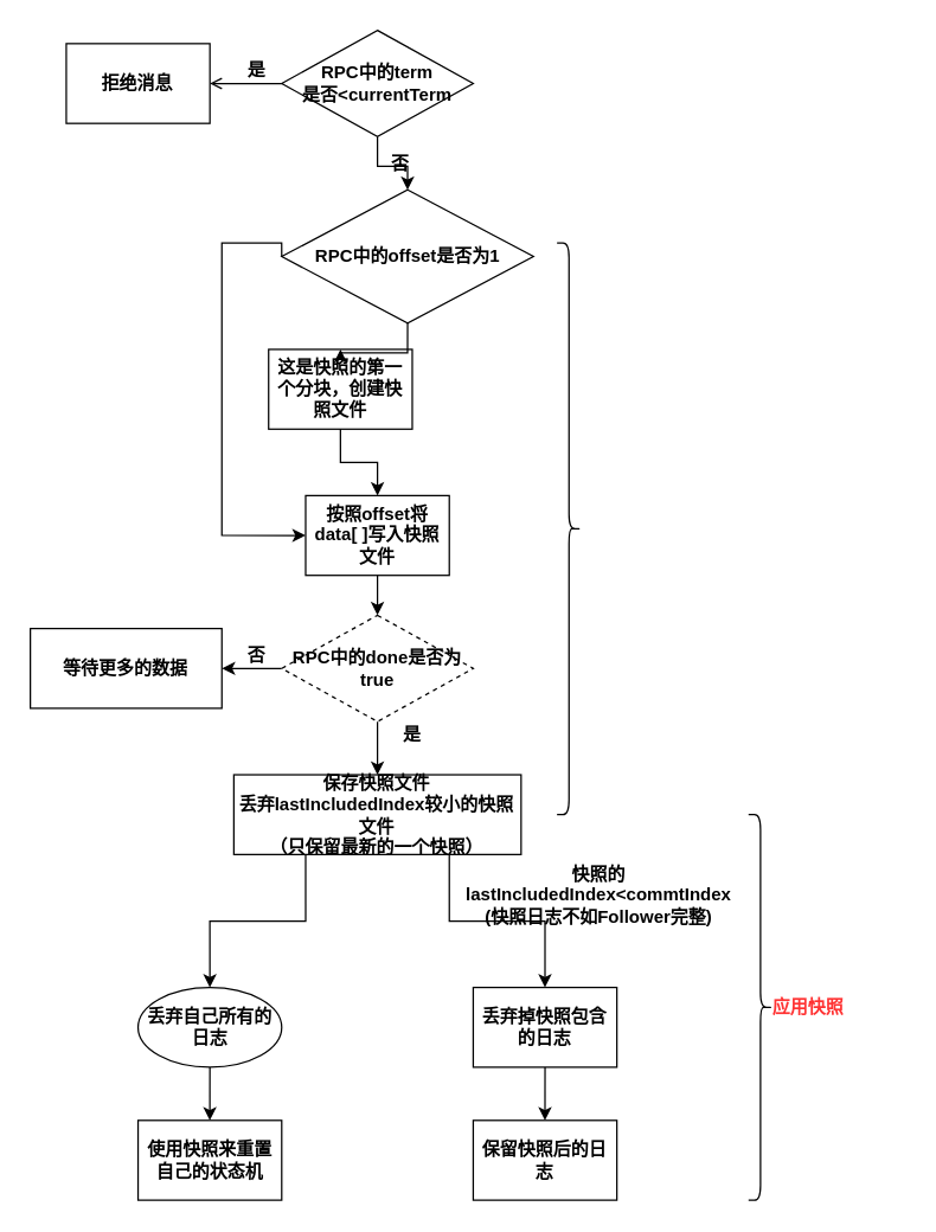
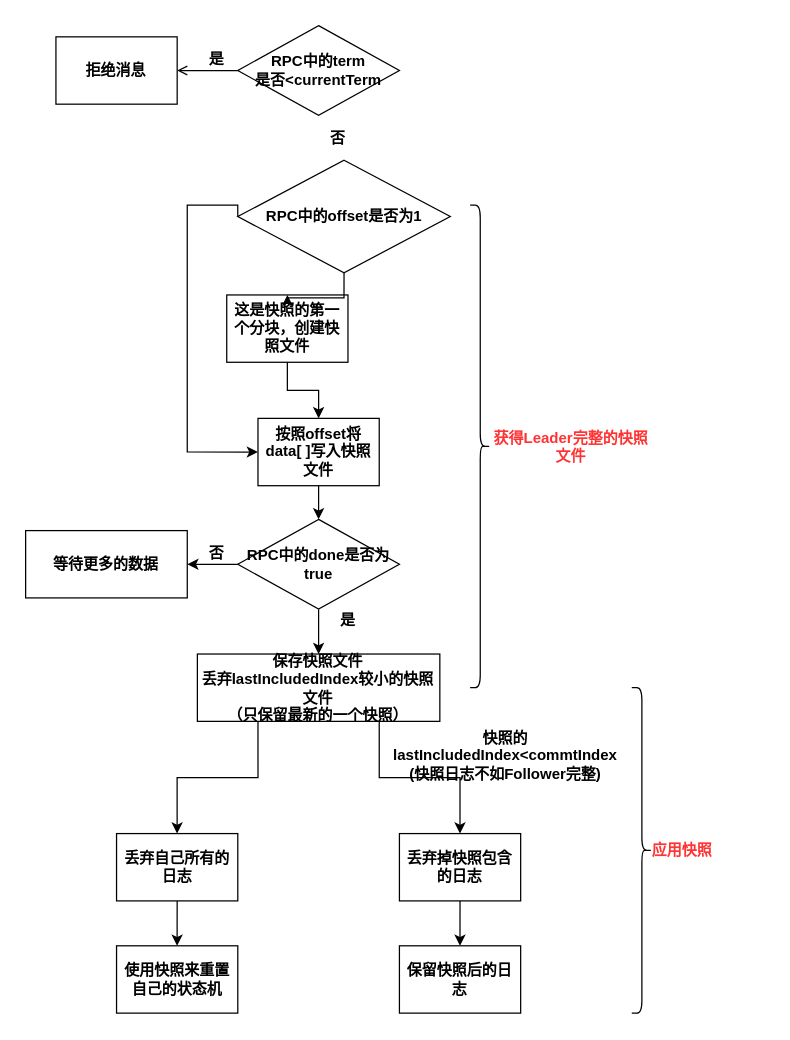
  <mxCell id="0" />
  <mxCell id="1" parent="0" />
  <mxCell id="2" value="" style="group" vertex="1" connectable="0" parent="1"><mxGeometry x="20" y="20" width="590" height="790" as="geometry" /></mxCell>
  <mxCell id="3" value="&lt;b&gt;RPC中的term&lt;br&gt;是否&amp;lt;currentTerm&lt;/b&gt;" style="rhombus;whiteSpace=wrap;html=1;" parent="2" vertex="1"><mxGeometry x="169.726" width="129.315" height="71.818" as="geometry" /></mxCell>
  <mxCell id="4" value="&lt;b&gt;拒绝消息&lt;/b&gt;" style="rounded=0;whiteSpace=wrap;html=1;" parent="2" vertex="1"><mxGeometry x="24.247" y="8.977" width="96.986" height="53.864" as="geometry" /></mxCell>
  <mxCell id="5" style="edgeStyle=orthogonalEdgeStyle;rounded=0;orthogonalLoop=1;jettySize=auto;html=1;exitX=0;exitY=0.5;exitDx=0;exitDy=0;entryX=1;entryY=0.5;entryDx=0;entryDy=0;endArrow=open;" parent="2" source="3" target="4" edge="1"><mxGeometry relative="1" as="geometry" /></mxCell>
  <mxCell id="6" value="&lt;b&gt;RPC中的offset是否为1&lt;br&gt;&lt;/b&gt;" style="rhombus;whiteSpace=wrap;html=1;" parent="2" vertex="1"><mxGeometry x="169.726" y="107.727" width="170" height="90" as="geometry" /></mxCell>
- <mxCell id="7" style="edgeStyle=orthogonalEdgeStyle;rounded=0;orthogonalLoop=1;jettySize=auto;html=1;exitX=0.5;exitY=1;exitDx=0;exitDy=0;entryX=0.5;entryY=0;entryDx=0;entryDy=0;" parent="2" source="3" target="6" edge="1"><mxGeometry relative="1" as="geometry" /></mxCell>
  <mxCell id="8" value="&lt;b&gt;这是快照的第一个分块，创建快照文件&lt;/b&gt;" style="rounded=0;whiteSpace=wrap;html=1;" parent="2" vertex="1"><mxGeometry x="160.89" y="215.455" width="96.986" height="53.864" as="geometry" /></mxCell>
  <mxCell id="9" style="edgeStyle=orthogonalEdgeStyle;rounded=0;orthogonalLoop=1;jettySize=auto;html=1;exitX=0.5;exitY=1;exitDx=0;exitDy=0;" parent="2" source="6" target="8" edge="1"><mxGeometry relative="1" as="geometry" /></mxCell>
  <mxCell id="10" value="&lt;b&gt;按照offset将data[ ]写入快照文件&lt;/b&gt;" style="rounded=0;whiteSpace=wrap;html=1;" parent="2" vertex="1"><mxGeometry x="185.89" y="314.205" width="96.986" height="53.864" as="geometry" /></mxCell>
  <mxCell id="11" style="edgeStyle=orthogonalEdgeStyle;rounded=0;orthogonalLoop=1;jettySize=auto;html=1;exitX=0;exitY=0.5;exitDx=0;exitDy=0;entryX=0;entryY=0.5;entryDx=0;entryDy=0;" parent="2" source="6" target="10" edge="1"><mxGeometry relative="1" as="geometry"><Array as="points"><mxPoint x="129.315" y="143.636" /><mxPoint x="129.315" y="341.136" /></Array></mxGeometry></mxCell>
  <mxCell id="12" style="edgeStyle=orthogonalEdgeStyle;rounded=0;orthogonalLoop=1;jettySize=auto;html=1;exitX=0.5;exitY=1;exitDx=0;exitDy=0;entryX=0.5;entryY=0;entryDx=0;entryDy=0;" parent="2" source="8" target="10" edge="1"><mxGeometry relative="1" as="geometry" /></mxCell>
  <mxCell id="13" value="&lt;b&gt;否&lt;/b&gt;" style="text;html=1;strokeColor=none;fillColor=none;align=center;verticalAlign=middle;whiteSpace=wrap;rounded=0;" parent="2" vertex="1"><mxGeometry x="234.384" y="80.795" width="32.329" height="17.955" as="geometry" /></mxCell>
  <mxCell id="14" value="&lt;b&gt;是&lt;/b&gt;" style="text;html=1;strokeColor=none;fillColor=none;align=center;verticalAlign=middle;whiteSpace=wrap;rounded=0;" parent="2" vertex="1"><mxGeometry x="137.397" y="17.955" width="32.329" height="17.955" as="geometry" /></mxCell>
  <mxCell id="15" value="&lt;b&gt;保存快照文件&lt;br&gt;丢弃lastIncludedIndex较小的快照文件&lt;br&gt;（只保留最新的一个快照）&lt;br&gt;&lt;/b&gt;" style="rounded=0;whiteSpace=wrap;html=1;" parent="2" vertex="1"><mxGeometry x="137.397" y="502.727" width="193.973" height="53.864" as="geometry" /></mxCell>
  <mxCell id="16" style="edgeStyle=orthogonalEdgeStyle;rounded=0;orthogonalLoop=1;jettySize=auto;html=1;exitX=0.5;exitY=1;exitDx=0;exitDy=0;entryX=0.5;entryY=0;entryDx=0;entryDy=0;" parent="2" source="17" target="15" edge="1"><mxGeometry relative="1" as="geometry" /></mxCell>
- <mxCell id="17" value="&lt;b&gt;RPC中的done是否为true&lt;br&gt;&lt;/b&gt;" style="rhombus;whiteSpace=wrap;html=1;dashed=1;" parent="2" vertex="1"><mxGeometry x="169.726" y="395" width="129.315" height="71.818" as="geometry" /></mxCell>
+ <mxCell id="17" value="&lt;b&gt;RPC中的done是否为true&lt;br&gt;&lt;/b&gt;" style="rhombus;whiteSpace=wrap;html=1;" parent="2" vertex="1"><mxGeometry x="169.726" y="395" width="129.315" height="71.818" as="geometry" /></mxCell>
  <mxCell id="18" style="edgeStyle=orthogonalEdgeStyle;rounded=0;orthogonalLoop=1;jettySize=auto;html=1;exitX=0.5;exitY=1;exitDx=0;exitDy=0;entryX=0.5;entryY=0;entryDx=0;entryDy=0;" parent="2" source="10" target="17" edge="1"><mxGeometry relative="1" as="geometry" /></mxCell>
  <mxCell id="19" value="&lt;b&gt;等待更多的数据&lt;br&gt;&lt;/b&gt;" style="rounded=0;whiteSpace=wrap;html=1;" parent="2" vertex="1"><mxGeometry y="403.977" width="129.315" height="53.864" as="geometry" /></mxCell>
  <mxCell id="20" style="edgeStyle=orthogonalEdgeStyle;rounded=0;orthogonalLoop=1;jettySize=auto;html=1;exitX=0;exitY=0.5;exitDx=0;exitDy=0;entryX=1;entryY=0.5;entryDx=0;entryDy=0;" parent="2" source="17" target="19" edge="1"><mxGeometry relative="1" as="geometry" /></mxCell>
  <mxCell id="21" value="&lt;b&gt;否&lt;/b&gt;" style="text;html=1;strokeColor=none;fillColor=none;align=center;verticalAlign=middle;whiteSpace=wrap;rounded=0;" parent="2" vertex="1"><mxGeometry x="137.397" y="412.955" width="32.329" height="17.955" as="geometry" /></mxCell>
  <mxCell id="22" value="&lt;b&gt;是&lt;/b&gt;" style="text;html=1;strokeColor=none;fillColor=none;align=center;verticalAlign=middle;whiteSpace=wrap;rounded=0;" parent="2" vertex="1"><mxGeometry x="242.466" y="466.818" width="32.329" height="17.955" as="geometry" /></mxCell>
  <mxCell id="23" value="" style="shape=curlyBracket;whiteSpace=wrap;html=1;rounded=1;flipH=1;" parent="2" vertex="1"><mxGeometry x="355.616" y="143.636" width="16.164" height="386.023" as="geometry" /></mxCell>
- <mxCell id="25" value="&lt;b&gt;丢弃自己所有的日志&lt;/b&gt;" style="ellipse;whiteSpace=wrap;html=1;" parent="2" vertex="1"><mxGeometry x="72.74" y="646.364" width="96.986" height="53.864" as="geometry" /></mxCell>
+ <mxCell id="24" value="&lt;b&gt;&lt;font color=&quot;#ff3333&quot;&gt;获得Leader完整的快照文件&lt;/font&gt;&lt;/b&gt;" style="text;html=1;strokeColor=none;fillColor=none;align=center;verticalAlign=middle;whiteSpace=wrap;rounded=0;" parent="2" vertex="1"><mxGeometry x="371.781" y="327.67" width="129.315" height="17.955" as="geometry" /></mxCell>
+ <mxCell id="25" value="&lt;b&gt;丢弃自己所有的日志&lt;/b&gt;" style="rounded=0;whiteSpace=wrap;html=1;" parent="2" vertex="1"><mxGeometry x="72.74" y="646.364" width="96.986" height="53.864" as="geometry" /></mxCell>
  <mxCell id="26" style="edgeStyle=orthogonalEdgeStyle;rounded=0;orthogonalLoop=1;jettySize=auto;html=1;exitX=0.25;exitY=1;exitDx=0;exitDy=0;" parent="2" source="15" target="25" edge="1"><mxGeometry relative="1" as="geometry" /></mxCell>
  <mxCell id="27" value="&lt;b&gt;使用快照来重置自己的状态机&lt;/b&gt;" style="rounded=0;whiteSpace=wrap;html=1;" parent="2" vertex="1"><mxGeometry x="72.74" y="736.136" width="96.986" height="53.864" as="geometry" /></mxCell>
  <mxCell id="28" style="edgeStyle=orthogonalEdgeStyle;rounded=0;orthogonalLoop=1;jettySize=auto;html=1;exitX=0.5;exitY=1;exitDx=0;exitDy=0;" parent="2" source="25" target="27" edge="1"><mxGeometry relative="1" as="geometry" /></mxCell>
  <mxCell id="29" value="&lt;b&gt;丢弃掉快照包含的日志&lt;/b&gt;" style="rounded=0;whiteSpace=wrap;html=1;" parent="2" vertex="1"><mxGeometry x="299.041" y="646.364" width="96.986" height="53.864" as="geometry" /></mxCell>
  <mxCell id="30" style="edgeStyle=orthogonalEdgeStyle;rounded=0;orthogonalLoop=1;jettySize=auto;html=1;exitX=0.75;exitY=1;exitDx=0;exitDy=0;" parent="2" source="15" target="29" edge="1"><mxGeometry relative="1" as="geometry" /></mxCell>
  <mxCell id="31" value="&lt;b&gt;保留快照后的日志&lt;/b&gt;" style="rounded=0;whiteSpace=wrap;html=1;" parent="2" vertex="1"><mxGeometry x="299.041" y="736.136" width="96.986" height="53.864" as="geometry" /></mxCell>
  <mxCell id="32" style="edgeStyle=orthogonalEdgeStyle;rounded=0;orthogonalLoop=1;jettySize=auto;html=1;exitX=0.5;exitY=1;exitDx=0;exitDy=0;" parent="2" source="29" target="31" edge="1"><mxGeometry relative="1" as="geometry" /></mxCell>
  <mxCell id="33" value="&lt;b&gt;快照的lastIncludedIndex&amp;lt;commtIndex&lt;br&gt;(快照日志不如Follower完整)&lt;/b&gt;" style="text;html=1;strokeColor=none;fillColor=none;align=center;verticalAlign=middle;whiteSpace=wrap;rounded=0;" parent="2" vertex="1"><mxGeometry x="282.877" y="574.545" width="202.055" height="17.955" as="geometry" /></mxCell>
  <mxCell id="34" value="" style="shape=curlyBracket;whiteSpace=wrap;html=1;rounded=1;flipH=1;" parent="2" vertex="1"><mxGeometry x="484.932" y="529.659" width="16.164" height="260.341" as="geometry" /></mxCell>
  <mxCell id="35" value="&lt;b&gt;&lt;font color=&quot;#ff3333&quot;&gt;应用快照&lt;/font&gt;&lt;/b&gt;" style="text;html=1;strokeColor=none;fillColor=none;align=center;verticalAlign=middle;whiteSpace=wrap;rounded=0;" parent="2" vertex="1"><mxGeometry x="460.685" y="650.852" width="129.315" height="17.955" as="geometry" /></mxCell>
